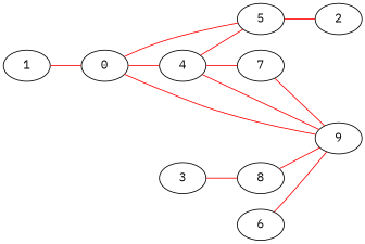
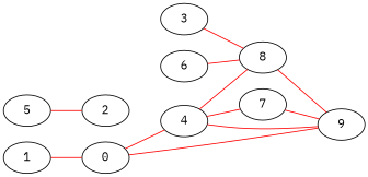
  graph {
    fontname="IBM Plex Mono"
    rankdir=LR
    node [fontname="IBM Plex Mono"]
    edge [color=red fontname="IBM Plex Mono"]
    1
    0
    5
    4
    3
    8
    2
    9
    7
    6
    1 -- 0
-   0 -- 5
    0 -- 4
    5 -- 2
-   4 -- 5
+   4 -- 8
    4 -- 7
    3 -- 8
    8 -- 9
    9 -- 0
    9 -- 4
    7 -- 9
-   6 -- 9
+   6 -- 8
  }
